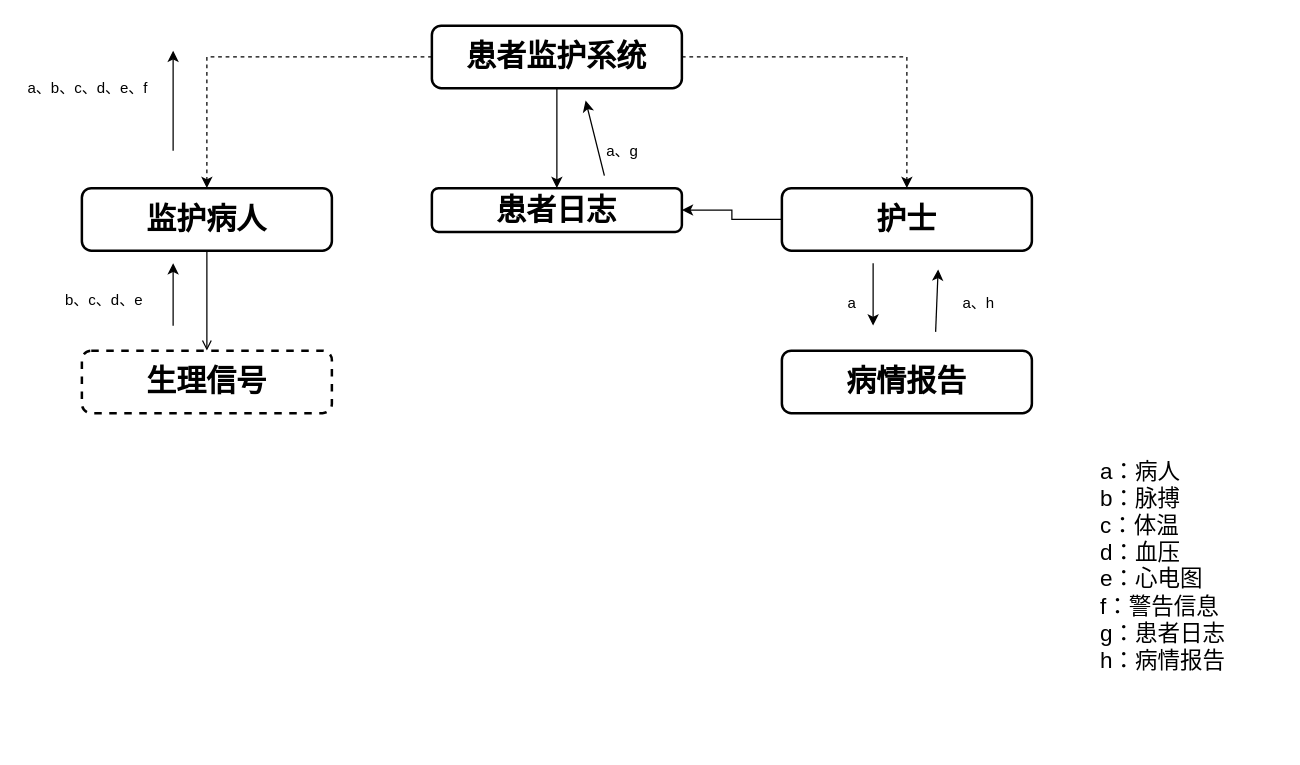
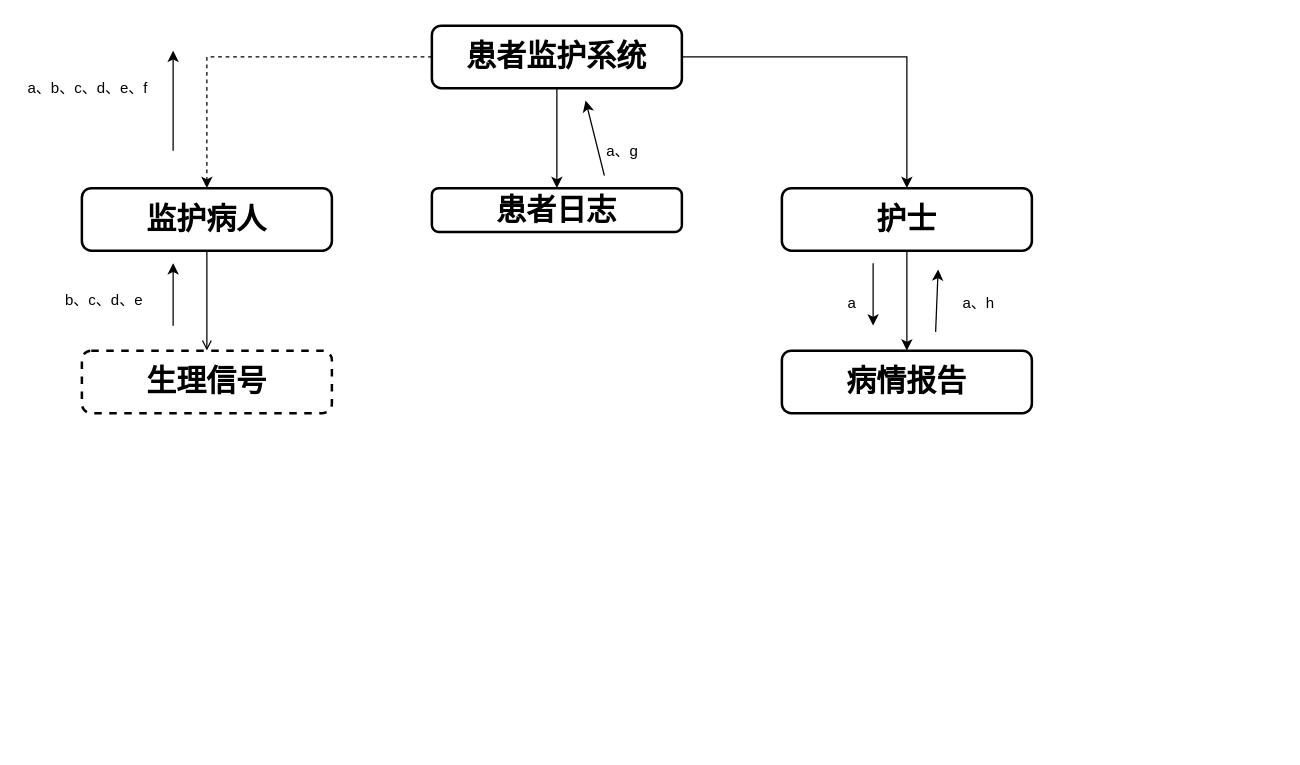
  <mxCell id="0" />
  <mxCell id="1" parent="0" />
  <mxCell id="2" value="" style="edgeStyle=orthogonalEdgeStyle;rounded=0;orthogonalLoop=1;jettySize=auto;html=1;" edge="1" parent="1" source="5" target="12"><mxGeometry relative="1" as="geometry" /></mxCell>
- <mxCell id="3" value="" style="edgeStyle=orthogonalEdgeStyle;rounded=0;orthogonalLoop=1;jettySize=auto;html=1;dashed=1;" edge="1" parent="1" source="5" target="10"><mxGeometry relative="1" as="geometry" /></mxCell>
+ <mxCell id="3" value="" style="edgeStyle=orthogonalEdgeStyle;rounded=0;orthogonalLoop=1;jettySize=auto;html=1;" edge="1" parent="1" source="5" target="10"><mxGeometry relative="1" as="geometry" /></mxCell>
  <mxCell id="4" value="" style="edgeStyle=orthogonalEdgeStyle;rounded=0;orthogonalLoop=1;jettySize=auto;html=1;dashed=1;" edge="1" parent="1" source="5" target="7"><mxGeometry relative="1" as="geometry" /></mxCell>
  <mxCell id="5" value="&lt;h1&gt;&lt;font style=&quot;vertical-align: inherit&quot;&gt;&lt;font style=&quot;vertical-align: inherit&quot;&gt;&lt;font style=&quot;vertical-align: inherit&quot;&gt;&lt;font style=&quot;vertical-align: inherit&quot;&gt;患者监护系统&lt;/font&gt;&lt;/font&gt;&lt;/font&gt;&lt;/font&gt;&lt;/h1&gt;" style="whiteSpace=wrap;html=1;rounded=1;shadow=0;comic=0;strokeWidth=2;fillColor=#ffffff;fontFamily=Verdana;align=center;fontSize=12;fontStyle=1" parent="1" vertex="1"><mxGeometry x="345" y="20" width="200" height="50" as="geometry" /></mxCell>
  <mxCell id="6" value="" style="edgeStyle=orthogonalEdgeStyle;rounded=0;orthogonalLoop=1;jettySize=auto;html=1;endArrow=open;" edge="1" parent="1" source="7" target="8"><mxGeometry relative="1" as="geometry" /></mxCell>
  <mxCell id="7" value="&lt;h1&gt;&lt;font style=&quot;vertical-align: inherit&quot;&gt;&lt;font style=&quot;vertical-align: inherit&quot;&gt;&lt;font style=&quot;vertical-align: inherit&quot;&gt;&lt;font style=&quot;vertical-align: inherit&quot;&gt;监护病人&lt;/font&gt;&lt;/font&gt;&lt;/font&gt;&lt;/font&gt;&lt;/h1&gt;" style="whiteSpace=wrap;html=1;rounded=1;shadow=0;comic=0;strokeWidth=2;fillColor=#ffffff;fontFamily=Verdana;align=center;fontSize=12;fontStyle=1" vertex="1" parent="1"><mxGeometry x="65" y="150" width="200" height="50" as="geometry" /></mxCell>
  <mxCell id="8" value="&lt;h1&gt;&lt;font style=&quot;vertical-align: inherit&quot;&gt;&lt;font style=&quot;vertical-align: inherit&quot;&gt;&lt;font style=&quot;vertical-align: inherit&quot;&gt;&lt;font style=&quot;vertical-align: inherit&quot;&gt;生理信号&lt;/font&gt;&lt;/font&gt;&lt;/font&gt;&lt;/font&gt;&lt;/h1&gt;" style="whiteSpace=wrap;html=1;rounded=1;shadow=0;comic=0;strokeWidth=2;fillColor=#ffffff;fontFamily=Verdana;align=center;fontSize=12;fontStyle=1;dashed=1;" vertex="1" parent="1"><mxGeometry x="65" y="280" width="200" height="50" as="geometry" /></mxCell>
- <mxCell id="9" value="" style="edgeStyle=orthogonalEdgeStyle;rounded=0;orthogonalLoop=1;jettySize=auto;html=1;" edge="1" parent="1" source="10" target="12"><mxGeometry relative="1" as="geometry" /></mxCell>
+ <mxCell id="9" value="" style="edgeStyle=orthogonalEdgeStyle;rounded=0;orthogonalLoop=1;jettySize=auto;html=1;" edge="1" parent="1" source="10" target="11"><mxGeometry relative="1" as="geometry" /></mxCell>
  <mxCell id="10" value="&lt;h1&gt;&lt;font style=&quot;vertical-align: inherit&quot;&gt;&lt;font style=&quot;vertical-align: inherit&quot;&gt;&lt;font style=&quot;vertical-align: inherit&quot;&gt;&lt;font style=&quot;vertical-align: inherit&quot;&gt;护士&lt;/font&gt;&lt;/font&gt;&lt;/font&gt;&lt;/font&gt;&lt;/h1&gt;" style="whiteSpace=wrap;html=1;rounded=1;shadow=0;comic=0;strokeWidth=2;fillColor=#ffffff;fontFamily=Verdana;align=center;fontSize=12;fontStyle=1" vertex="1" parent="1"><mxGeometry x="625" y="150" width="200" height="50" as="geometry" /></mxCell>
  <mxCell id="11" value="&lt;h1&gt;&lt;font style=&quot;vertical-align: inherit&quot;&gt;&lt;font style=&quot;vertical-align: inherit&quot;&gt;&lt;font style=&quot;vertical-align: inherit&quot;&gt;&lt;font style=&quot;vertical-align: inherit&quot;&gt;病情报告&lt;/font&gt;&lt;/font&gt;&lt;/font&gt;&lt;/font&gt;&lt;/h1&gt;" style="whiteSpace=wrap;html=1;rounded=1;shadow=0;comic=0;strokeWidth=2;fillColor=#ffffff;fontFamily=Verdana;align=center;fontSize=12;fontStyle=1" vertex="1" parent="1"><mxGeometry x="625" y="280" width="200" height="50" as="geometry" /></mxCell>
  <mxCell id="12" value="&lt;h1&gt;&lt;font style=&quot;vertical-align: inherit&quot;&gt;&lt;font style=&quot;vertical-align: inherit&quot;&gt;&lt;font style=&quot;vertical-align: inherit&quot;&gt;&lt;font style=&quot;vertical-align: inherit&quot;&gt;患者日志&lt;/font&gt;&lt;/font&gt;&lt;/font&gt;&lt;/font&gt;&lt;/h1&gt;" style="whiteSpace=wrap;html=1;rounded=1;shadow=0;comic=0;strokeWidth=2;fillColor=#ffffff;fontFamily=Verdana;align=center;fontSize=12;fontStyle=1" vertex="1" parent="1"><mxGeometry x="345" y="150" width="200" height="35" as="geometry" /></mxCell>
- <mxCell id="13" value="&lt;font style=&quot;font-size: 18px&quot;&gt;a：病人&lt;br&gt;b：脉搏&lt;br&gt;c：体温&lt;br&gt;d：血压&lt;br&gt;e：心电图&lt;br&gt;f：警告信息&lt;br&gt;g：患者日志&lt;br&gt;h：病情报告&lt;br&gt;&lt;/font&gt;" style="text;html=1;" vertex="1" parent="1"><mxGeometry x="878" y="360" width="140" height="230" as="geometry" /></mxCell>
  <mxCell id="14" value="" style="endArrow=classic;html=1;" edge="1" parent="1"><mxGeometry width="50" height="50" relative="1" as="geometry"><mxPoint x="138" y="260" as="sourcePoint" /><mxPoint x="138" y="210" as="targetPoint" /></mxGeometry></mxCell>
  <mxCell id="15" value="b、c、d、e" style="text;html=1;resizable=0;points=[];autosize=1;align=left;verticalAlign=top;spacingTop=-4;" vertex="1" parent="1"><mxGeometry x="50" y="230" width="80" height="20" as="geometry" /></mxCell>
  <mxCell id="16" value="" style="endArrow=classic;html=1;" edge="1" parent="1"><mxGeometry width="50" height="50" relative="1" as="geometry"><mxPoint x="138" y="120" as="sourcePoint" /><mxPoint x="138" y="40" as="targetPoint" /></mxGeometry></mxCell>
  <mxCell id="17" value="a、b、c、d、e、f" style="text;html=1;resizable=0;points=[];autosize=1;align=left;verticalAlign=top;spacingTop=-4;" vertex="1" parent="1"><mxGeometry x="20" y="60" width="110" height="20" as="geometry" /></mxCell>
  <mxCell id="18" value="a、g" style="text;html=1;resizable=0;points=[];autosize=1;align=left;verticalAlign=top;spacingTop=-4;" vertex="1" parent="1"><mxGeometry x="483" y="111" width="40" height="20" as="geometry" /></mxCell>
  <mxCell id="19" value="" style="endArrow=classic;html=1;exitX=0;exitY=1.45;exitDx=0;exitDy=0;exitPerimeter=0;" edge="1" parent="1" source="18"><mxGeometry width="50" height="50" relative="1" as="geometry"><mxPoint x="418" y="130" as="sourcePoint" /><mxPoint x="468" y="80" as="targetPoint" /></mxGeometry></mxCell>
  <mxCell id="20" value="" style="endArrow=classic;html=1;" edge="1" parent="1"><mxGeometry width="50" height="50" relative="1" as="geometry"><mxPoint x="748" y="265" as="sourcePoint" /><mxPoint x="750" y="215" as="targetPoint" /></mxGeometry></mxCell>
  <mxCell id="21" value="" style="endArrow=classic;html=1;" edge="1" parent="1"><mxGeometry width="50" height="50" relative="1" as="geometry"><mxPoint x="698" y="210" as="sourcePoint" /><mxPoint x="698" y="260" as="targetPoint" /></mxGeometry></mxCell>
  <mxCell id="22" value="a" style="text;html=1;resizable=0;points=[];autosize=1;align=left;verticalAlign=top;spacingTop=-4;" vertex="1" parent="1"><mxGeometry x="676" y="232" width="20" height="20" as="geometry" /></mxCell>
  <mxCell id="23" value="a、h" style="text;html=1;resizable=0;points=[];autosize=1;align=left;verticalAlign=top;spacingTop=-4;" vertex="1" parent="1"><mxGeometry x="768" y="232" width="40" height="20" as="geometry" /></mxCell>
